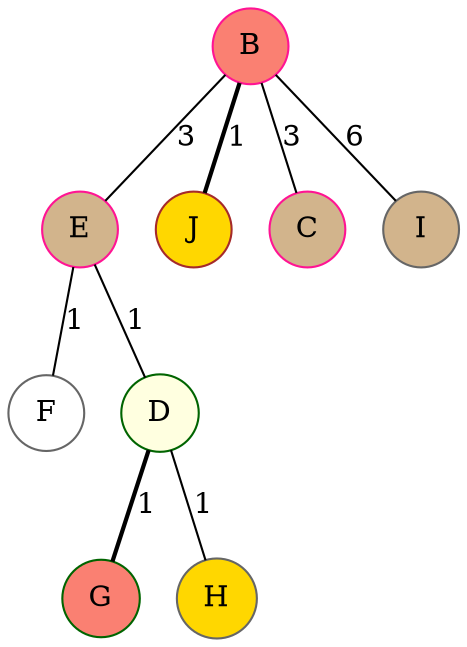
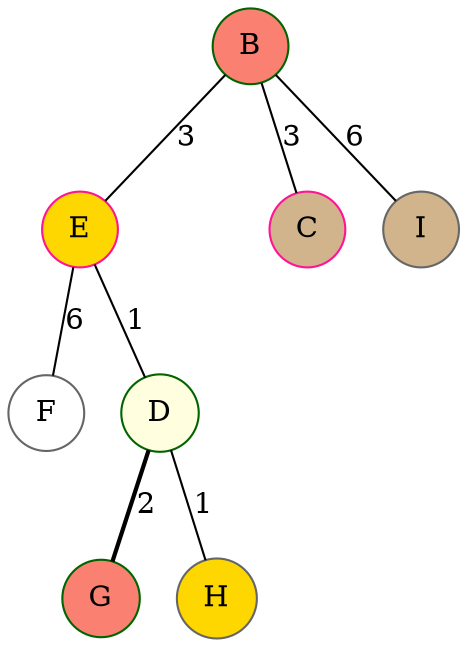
  graph {
    node [color=gray40 fillcolor=gold shape=circle style=filled]
    edge [style=solid]
    F [fillcolor=white]
-   E [color=deeppink fillcolor=tan]
+   E [color=deeppink]
    D [color=darkgreen fillcolor=lightyellow]
    G [color=darkgreen fillcolor=salmon]
    H
-   B [color=deeppink fillcolor=salmon]
-   J [color=brown]
+   B [color=darkgreen fillcolor=salmon]
    C [color=deeppink fillcolor=tan]
    I [fillcolor=tan]
-   E -- F [label=1]
+   E -- F [label=6]
    E -- D [label=1]
-   D -- G [label=1 style=bold]
+   D -- G [label=2 style=bold]
    D -- H [label=1]
    B -- E [label=3]
-   B -- J [label=1 style=bold]
    B -- C [label=3]
    B -- I [label=6]
  }
